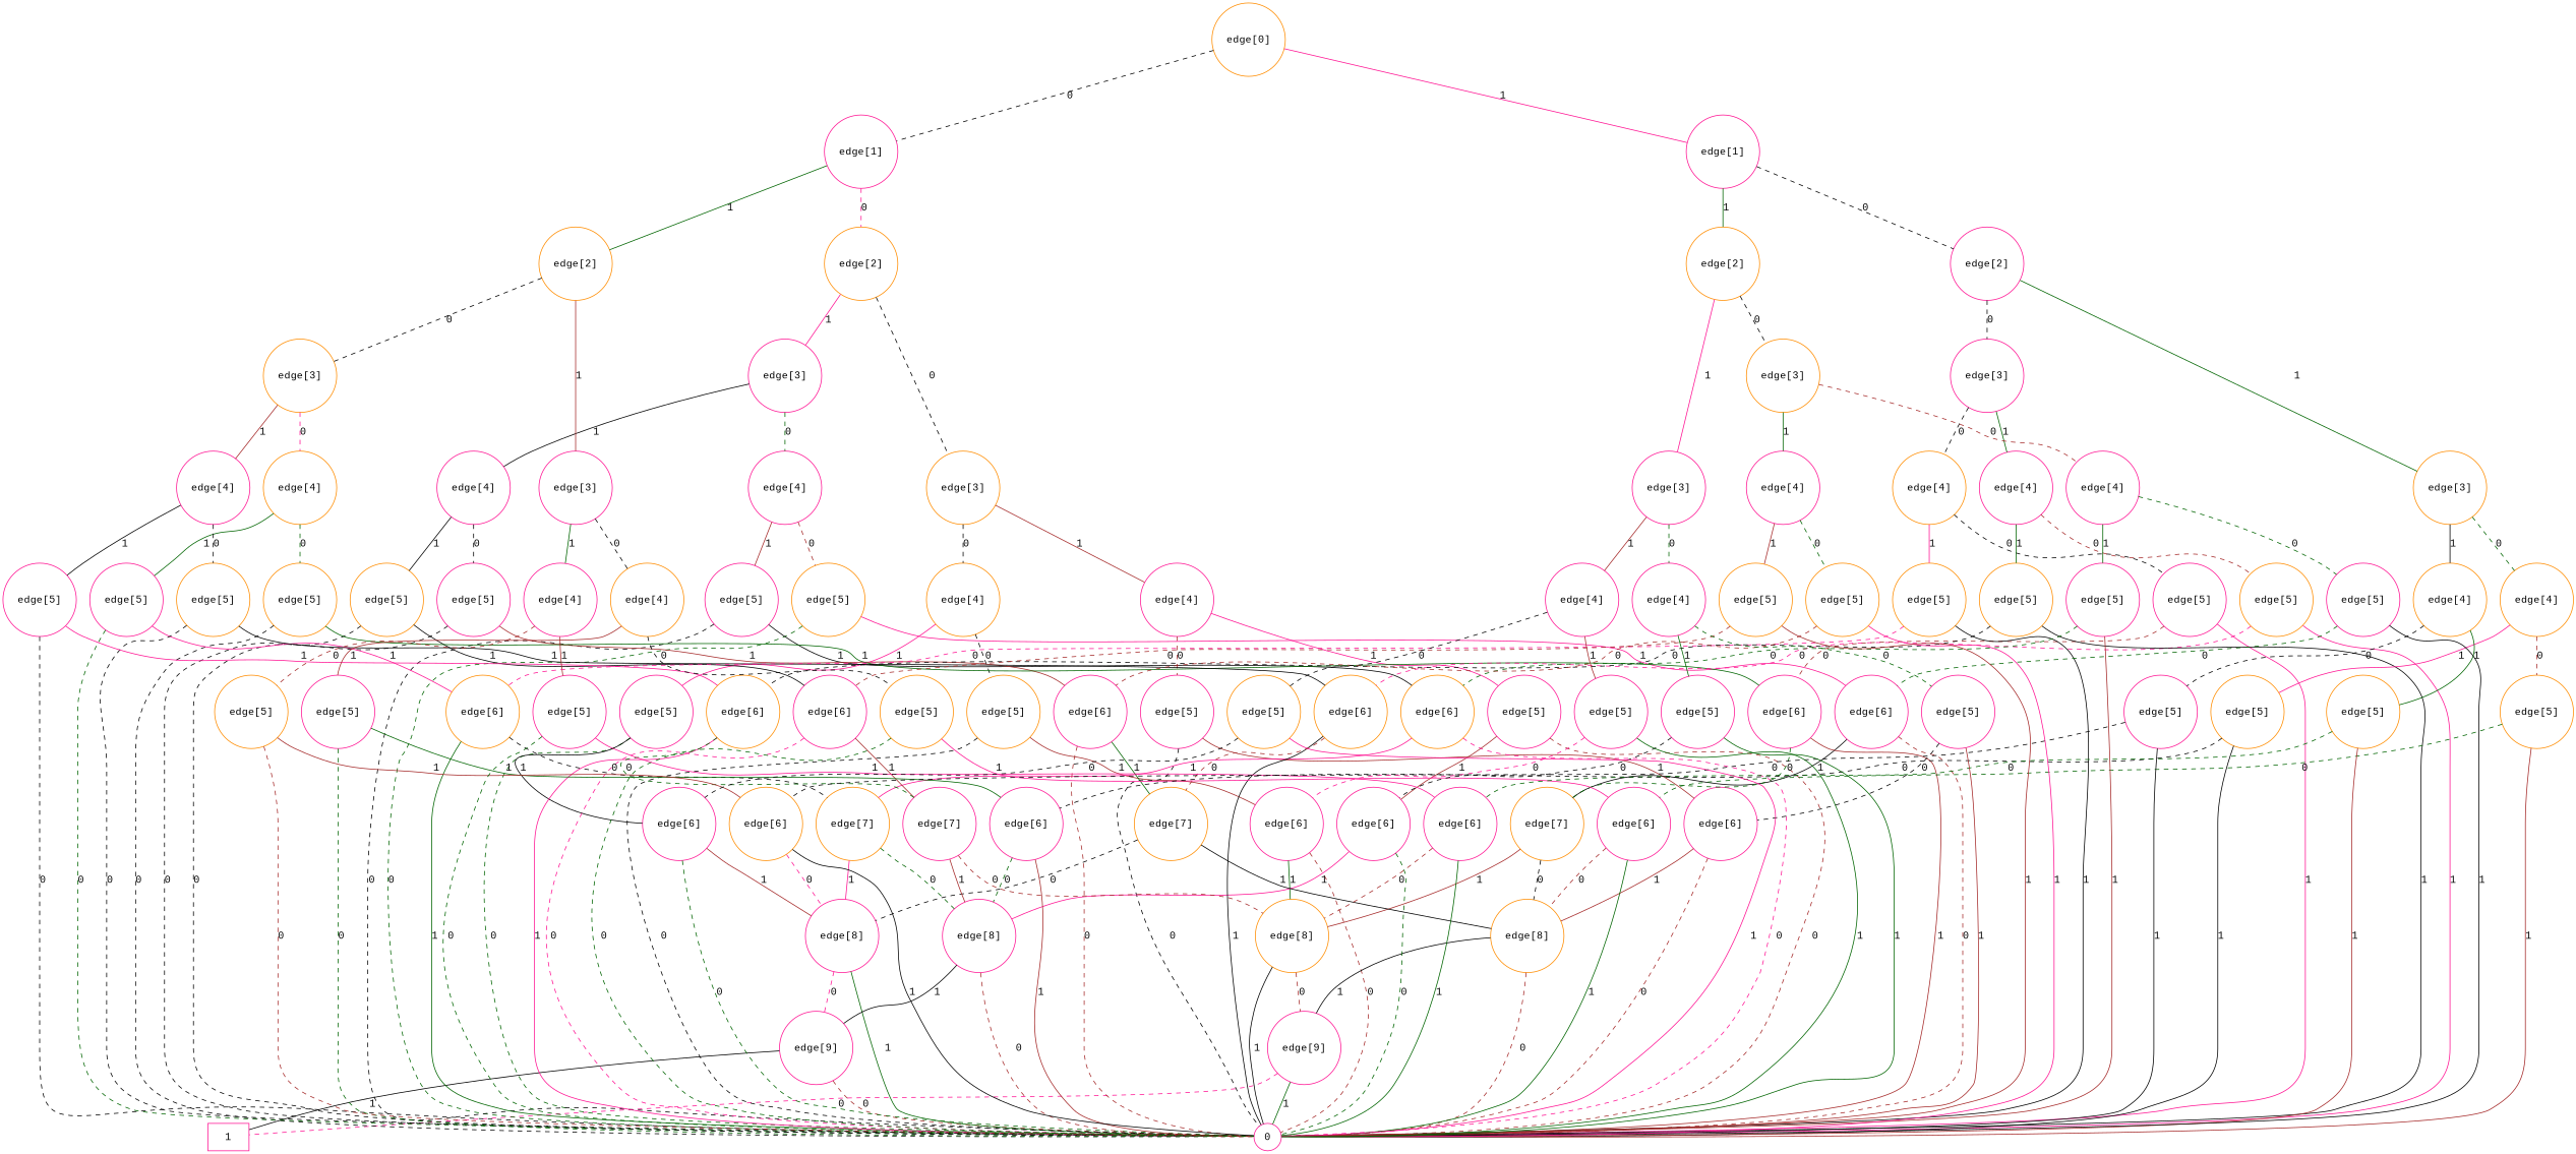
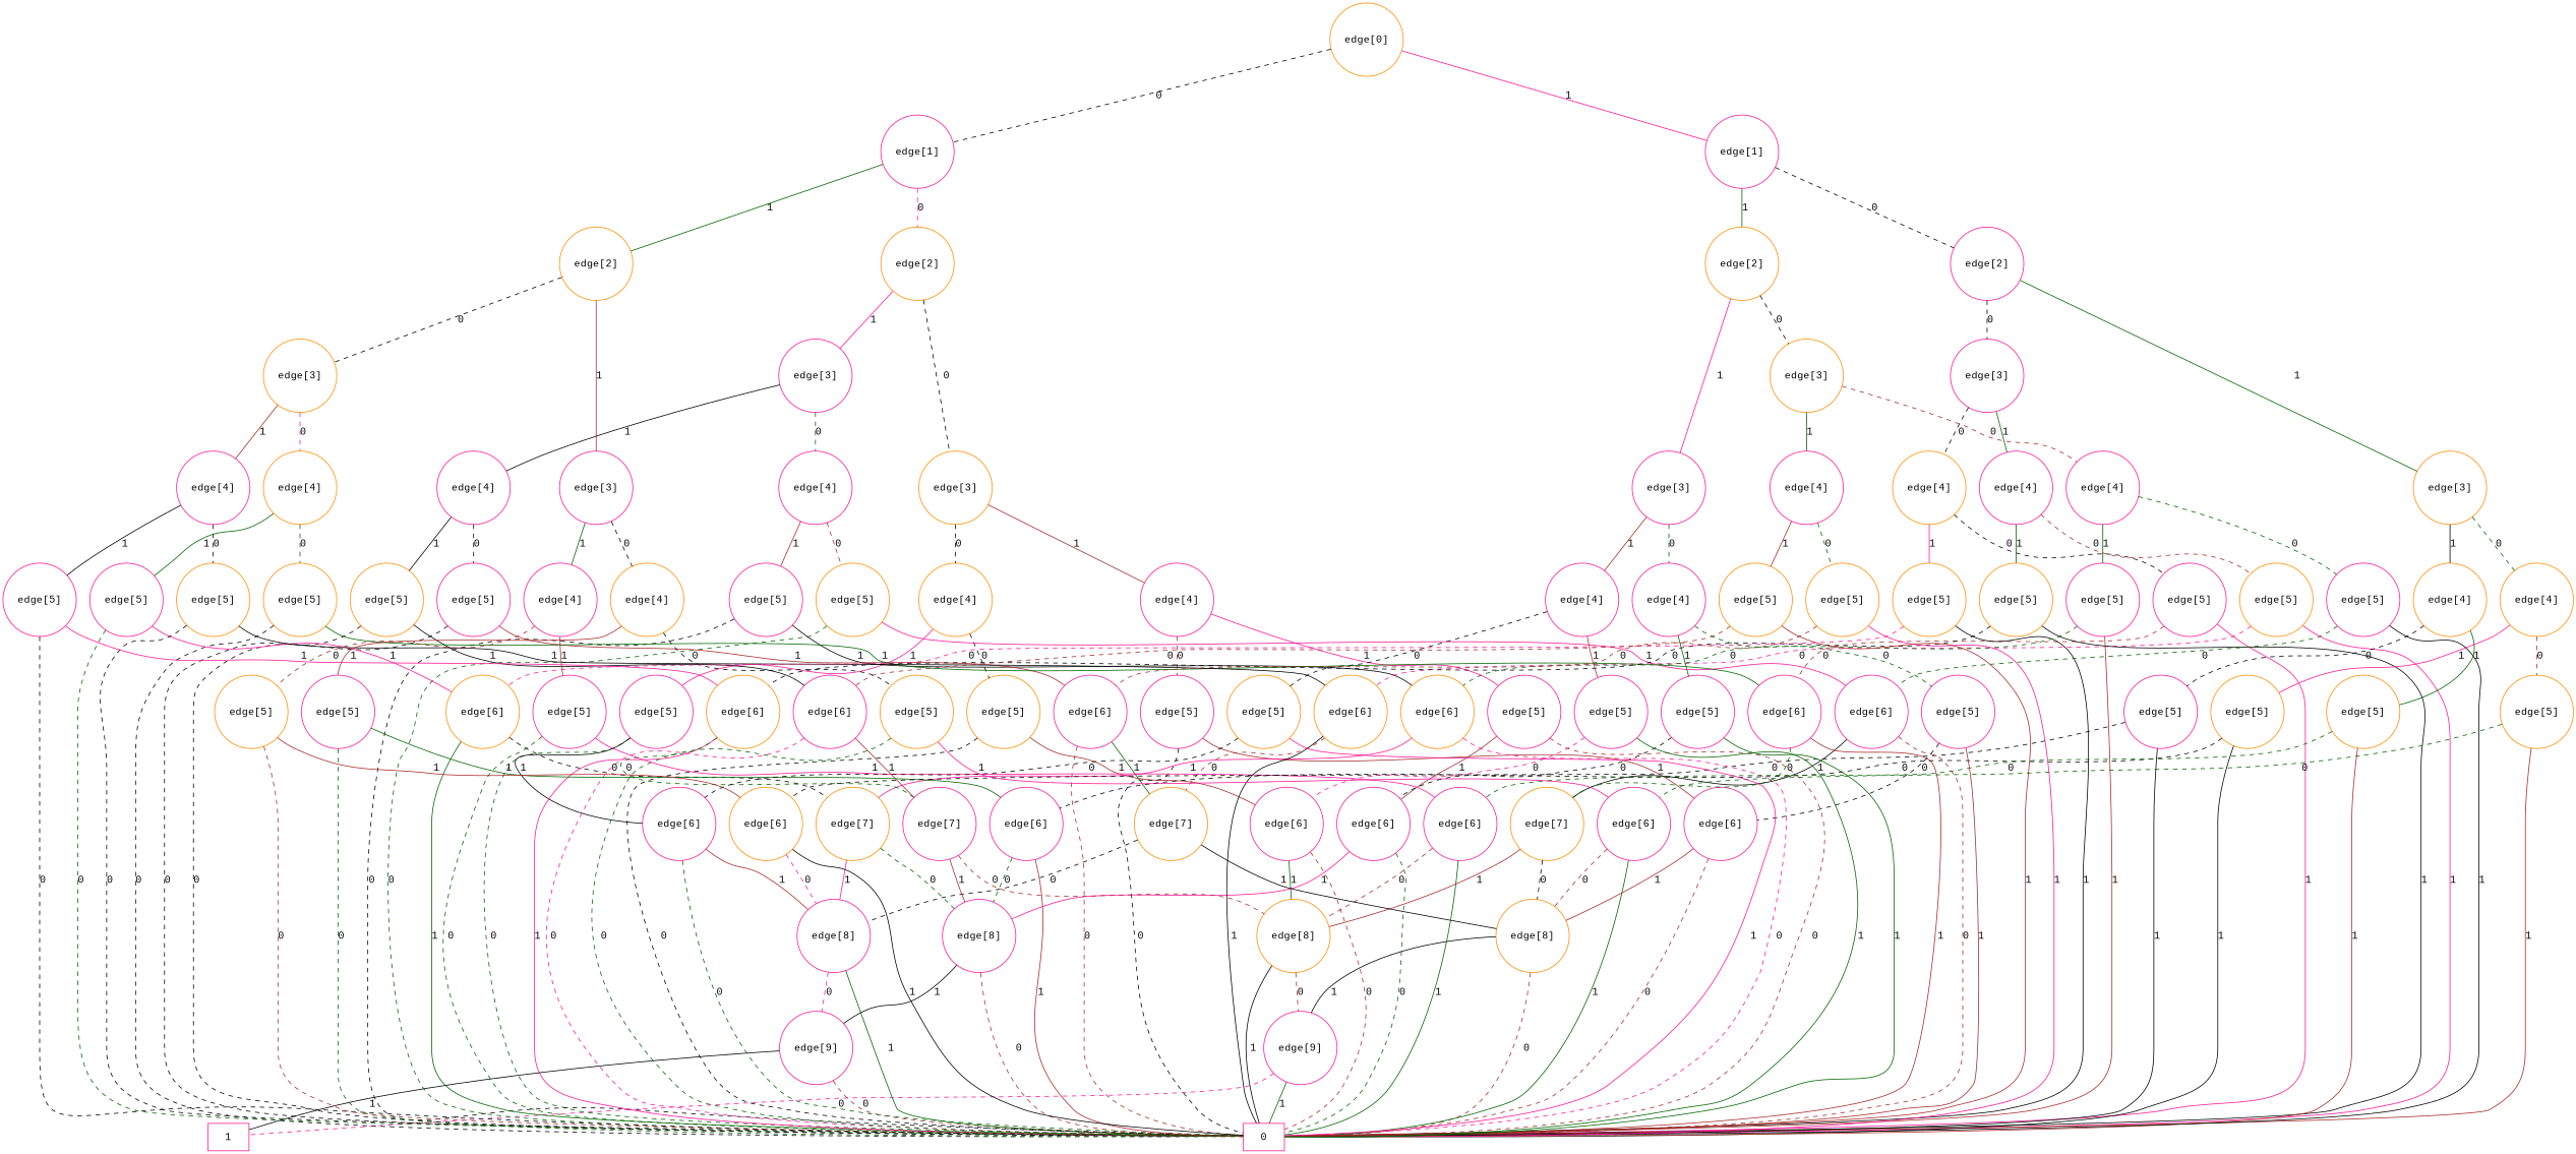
  graph {
    fontname="Liberation Mono"
    node [shape=circle color=deeppink fontname="Liberation Mono"]
    edge [color=black fontname="Liberation Mono"]
-   n1 [label=0]
+   n1 [label=0 shape=box]
    n2 [label=1 shape=box]
    n3 [label="edge[9]"]
    n4 [label="edge[8]" color=darkorange]
    n5 [label="edge[6]"]
    n6 [label="edge[5]" color=darkorange]
    n7 [label="edge[9]"]
    n8 [label="edge[8]"]
    n9 [label="edge[6]"]
    n10 [label="edge[5]"]
    n11 [label="edge[4]" color=darkorange]
    n12 [label="edge[8]" color=darkorange]
    n13 [label="edge[6]"]
    n14 [label="edge[5]"]
    n15 [label="edge[8]"]
    n16 [label="edge[6]"]
    n17 [label="edge[5]"]
    n18 [label="edge[4]"]
    n19 [label="edge[3]" color=darkorange]
    n20 [label="edge[7]" color=darkorange]
    n21 [label="edge[6]"]
    n22 [label="edge[5]" color=darkorange]
    n23 [label="edge[7]" color=darkorange]
    n24 [label="edge[6]" color=darkorange]
    n25 [label="edge[5]"]
    n26 [label="edge[4]"]
    n27 [label="edge[7]" color=darkorange]
    n28 [label="edge[6]"]
    n29 [label="edge[5]"]
    n30 [label="edge[7]"]
    n31 [label="edge[6]"]
    n32 [label="edge[5]" color=darkorange]
    n33 [label="edge[4]"]
    n34 [label="edge[3]"]
    n35 [label="edge[2]" color=darkorange]
    n36 [label="edge[6]"]
    n37 [label="edge[5]" color=darkorange]
    n38 [label="edge[6]" color=darkorange]
    n39 [label="edge[5]"]
    n40 [label="edge[4]" color=darkorange]
    n41 [label="edge[6]" color=darkorange]
    n42 [label="edge[5]" color=darkorange]
    n43 [label="edge[6]" color=darkorange]
    n44 [label="edge[5]"]
    n45 [label="edge[4]"]
    n46 [label="edge[3]" color=darkorange]
    n47 [label="edge[6]"]
    n48 [label="edge[5]" color=darkorange]
    n49 [label="edge[6]"]
    n50 [label="edge[5]"]
    n51 [label="edge[4]" color=darkorange]
    n52 [label="edge[6]" color=darkorange]
    n53 [label="edge[5]" color=darkorange]
    n54 [label="edge[6]"]
    n55 [label="edge[5]"]
    n56 [label="edge[4]"]
    n57 [label="edge[3]"]
    n58 [label="edge[2]" color=darkorange]
    n59 [label="edge[1]"]
    n60 [label="edge[5]"]
    n61 [label="edge[5]" color=darkorange]
    n62 [label="edge[4]" color=darkorange]
    n63 [label="edge[5]" color=darkorange]
    n64 [label="edge[5]" color=darkorange]
    n65 [label="edge[4]"]
    n66 [label="edge[3]"]
    n67 [label="edge[5]" color=darkorange]
    n68 [label="edge[5]" color=darkorange]
    n69 [label="edge[4]" color=darkorange]
    n70 [label="edge[5]"]
    n71 [label="edge[5]" color=darkorange]
    n72 [label="edge[4]" color=darkorange]
    n73 [label="edge[3]" color=darkorange]
    n74 [label="edge[2]"]
    n75 [label="edge[5]"]
    n76 [label="edge[5]"]
    n77 [label="edge[4]"]
    n78 [label="edge[5]" color=darkorange]
    n79 [label="edge[5]" color=darkorange]
    n80 [label="edge[4]"]
    n81 [label="edge[3]" color=darkorange]
    n82 [label="edge[5]"]
    n83 [label="edge[5]"]
    n84 [label="edge[4]"]
    n85 [label="edge[5]" color=darkorange]
    n86 [label="edge[5]"]
    n87 [label="edge[4]"]
    n88 [label="edge[3]"]
    n89 [label="edge[2]" color=darkorange]
    n90 [label="edge[1]"]
    n91 [label="edge[0]" color=darkorange]
    n3 -- n1 [label=1 color=darkgreen]
    n3 -- n2 [label=0 style=dashed color=deeppink]
    n4 -- n1 [label=1]
    n4 -- n3 [label=0 style=dashed color=brown]
    n5 -- n1 [label=0 style=dashed color=brown]
    n5 -- n4 [label=1 color=darkgreen]
    n6 -- n1 [label=0 style=dashed]
    n6 -- n5 [label=1 color=brown]
    n7 -- n1 [label=0 style=dashed color=brown]
    n7 -- n2 [label=1]
    n8 -- n1 [label=1 color=darkgreen]
    n8 -- n7 [label=0 style=dashed color=deeppink]
    n9 -- n1 [label=0 style=dashed color=darkgreen]
    n9 -- n8 [label=1 color=brown]
    n10 -- n1 [label=0 style=dashed color=darkgreen]
    n10 -- n9 [label=1]
    n11 -- n6 [label=0 style=dashed]
    n11 -- n10 [label=1 color=deeppink]
    n12 -- n1 [label=0 style=dashed color=brown]
    n12 -- n3 [label=1]
    n13 -- n1 [label=0 style=dashed color=brown]
    n13 -- n12 [label=1 color=brown]
    n14 -- n1 [label=0 style=dashed]
    n14 -- n13 [label=1 color=brown]
    n15 -- n1 [label=0 style=dashed color=brown]
    n15 -- n7 [label=1]
    n16 -- n1 [label=0 style=dashed color=darkgreen]
    n16 -- n15 [label=1 color=deeppink]
    n17 -- n1 [label=0 style=dashed color=brown]
    n17 -- n16 [label=1 color=brown]
    n18 -- n14 [label=0 style=dashed color=brown]
    n18 -- n17 [label=1 color=deeppink]
    n19 -- n11 [label=0 style=dashed]
    n19 -- n18 [label=1 color=brown]
    n20 -- n4 [label=1 color=brown]
    n20 -- n12 [label=0 style=dashed]
    n21 -- n1 [label=0 style=dashed color=brown]
    n21 -- n20 [label=1]
    n22 -- n1 [label=0 style=dashed color=darkgreen]
    n22 -- n21 [label=1 color=deeppink]
    n23 -- n8 [label=1 color=deeppink]
    n23 -- n15 [label=0 style=dashed color=darkgreen]
    n24 -- n1 [label=0 style=dashed color=deeppink]
    n24 -- n23 [label=1 color=deeppink]
    n25 -- n1 [label=0 style=dashed]
    n25 -- n24 [label=1]
    n26 -- n22 [label=0 style=dashed color=brown]
    n26 -- n25 [label=1 color=brown]
    n27 -- n8 [label=0 style=dashed]
    n27 -- n12 [label=1]
    n28 -- n1 [label=0 style=dashed color=brown]
    n28 -- n27 [label=1 color=darkgreen]
    n29 -- n1 [label=0 style=dashed]
    n29 -- n28 [label=1 color=brown]
    n30 -- n4 [label=0 style=dashed color=brown]
    n30 -- n15 [label=1 color=brown]
    n31 -- n1 [label=0 style=dashed color=deeppink]
    n31 -- n30 [label=1 color=brown]
    n32 -- n1 [label=0 style=dashed]
    n32 -- n31 [label=1]
    n33 -- n29 [label=0 style=dashed]
    n33 -- n32 [label=1]
    n34 -- n26 [label=0 style=dashed color=darkgreen]
    n34 -- n33 [label=1]
    n35 -- n19 [label=0 style=dashed]
    n35 -- n34 [label=1 color=deeppink]
    n36 -- n1 [label=1 color=brown]
    n36 -- n20 [label=0 style=dashed color=darkgreen]
    n37 -- n1 [label=0 style=dashed]
    n37 -- n36 [label=1 color=darkgreen]
    n38 -- n1 [label=1 color=darkgreen]
    n38 -- n23 [label=0 style=dashed]
    n39 -- n1 [label=0 style=dashed color=darkgreen]
    n39 -- n38 [label=1 color=deeppink]
    n40 -- n37 [label=0 style=dashed color=darkgreen]
    n40 -- n39 [label=1 color=darkgreen]
    n41 -- n1 [label=1]
    n41 -- n27 [label=0 style=dashed color=brown]
    n42 -- n1 [label=0 style=dashed]
    n42 -- n41 [label=1]
    n43 -- n1 [label=1 color=deeppink]
    n43 -- n30 [label=0 style=dashed color=darkgreen]
    n44 -- n1 [label=0 style=dashed]
    n44 -- n43 [label=1 color=deeppink]
    n45 -- n42 [label=0 style=dashed]
    n45 -- n44 [label=1]
    n46 -- n40 [label=0 style=dashed color=deeppink]
    n46 -- n45 [label=1 color=brown]
    n47 -- n1 [label=1 color=darkgreen]
    n47 -- n12 [label=0 style=dashed color=brown]
    n48 -- n1 [label=0 style=dashed color=darkgreen]
    n48 -- n47 [label=1 color=deeppink]
    n49 -- n1 [label=1 color=brown]
    n49 -- n15 [label=0 style=dashed color=darkgreen]
    n50 -- n1 [label=0 style=dashed color=darkgreen]
    n50 -- n49 [label=1 color=darkgreen]
    n51 -- n48 [label=0 style=dashed]
    n51 -- n50 [label=1 color=brown]
    n52 -- n1 [label=1]
    n52 -- n8 [label=0 style=dashed color=deeppink]
    n53 -- n1 [label=0 style=dashed color=brown]
    n53 -- n52 [label=1 color=brown]
    n54 -- n1 [label=1 color=darkgreen]
    n54 -- n4 [label=0 style=dashed color=brown]
    n55 -- n1 [label=0 style=dashed color=darkgreen]
    n55 -- n54 [label=1 color=deeppink]
    n56 -- n53 [label=0 style=dashed color=brown]
    n56 -- n55 [label=1 color=brown]
    n57 -- n51 [label=0 style=dashed]
    n57 -- n56 [label=1 color=darkgreen]
    n58 -- n46 [label=0 style=dashed]
    n58 -- n57 [label=1 color=brown]
    n59 -- n35 [label=0 style=dashed color=deeppink]
    n59 -- n58 [label=1 color=darkgreen]
    n60 -- n1 [label=1 color=deeppink]
    n60 -- n36 [label=0 style=dashed color=brown]
    n61 -- n1 [label=1]
    n61 -- n38 [label=0 style=dashed color=deeppink]
    n62 -- n60 [label=0 style=dashed]
    n62 -- n61 [label=1 color=deeppink]
    n63 -- n1 [label=1 color=deeppink]
    n63 -- n41 [label=0 style=dashed color=deeppink]
    n64 -- n1 [label=1]
    n64 -- n43 [label=0 style=dashed]
    n65 -- n63 [label=0 style=dashed color=brown]
    n65 -- n64 [label=1 color=darkgreen]
    n66 -- n62 [label=0 style=dashed]
    n66 -- n65 [label=1 color=darkgreen]
    n67 -- n1 [label=1 color=brown]
    n67 -- n47 [label=0 style=dashed color=darkgreen]
    n68 -- n1 [label=1]
    n68 -- n49 [label=0 style=dashed]
    n69 -- n67 [label=0 style=dashed color=brown]
    n69 -- n68 [label=1 color=deeppink]
    n70 -- n1 [label=1]
    n70 -- n52 [label=0 style=dashed]
    n71 -- n1 [label=1 color=brown]
    n71 -- n54 [label=0 style=dashed color=darkgreen]
    n72 -- n70 [label=0 style=dashed]
    n72 -- n71 [label=1 color=darkgreen]
    n73 -- n69 [label=0 style=dashed color=darkgreen]
    n73 -- n72 [label=1]
    n74 -- n66 [label=0 style=dashed]
    n74 -- n73 [label=1 color=darkgreen]
    n75 -- n1 [label=1]
    n75 -- n21 [label=0 style=dashed color=darkgreen]
    n76 -- n1 [label=1 color=brown]
    n76 -- n24 [label=0 style=dashed color=darkgreen]
    n77 -- n75 [label=0 style=dashed color=darkgreen]
    n77 -- n76 [label=1 color=darkgreen]
    n78 -- n1 [label=1 color=deeppink]
    n78 -- n28 [label=0 style=dashed color=brown]
    n79 -- n1 [label=1 color=brown]
    n79 -- n31 [label=0 style=dashed color=brown]
    n80 -- n78 [label=0 style=dashed color=darkgreen]
    n80 -- n79 [label=1 color=brown]
    n81 -- n77 [label=0 style=dashed color=brown]
    n81 -- n80 [label=1 color=darkgreen]
    n82 -- n1 [label=1 color=brown]
    n82 -- n13 [label=0 style=dashed]
    n83 -- n1 [label=1 color=darkgreen]
    n83 -- n16 [label=0 style=dashed]
    n84 -- n82 [label=0 style=dashed color=darkgreen]
    n84 -- n83 [label=1 color=darkgreen]
    n85 -- n1 [label=1 color=deeppink]
    n85 -- n9 [label=0 style=dashed]
    n86 -- n1 [label=1 color=darkgreen]
    n86 -- n5 [label=0 style=dashed color=deeppink]
    n87 -- n85 [label=0 style=dashed]
    n87 -- n86 [label=1 color=brown]
    n88 -- n84 [label=0 style=dashed color=darkgreen]
    n88 -- n87 [label=1 color=brown]
    n89 -- n81 [label=0 style=dashed]
    n89 -- n88 [label=1 color=deeppink]
    n90 -- n74 [label=0 style=dashed]
    n90 -- n89 [label=1 color=darkgreen]
    n91 -- n59 [label=0 style=dashed]
    n91 -- n90 [label=1 color=deeppink]
  }
